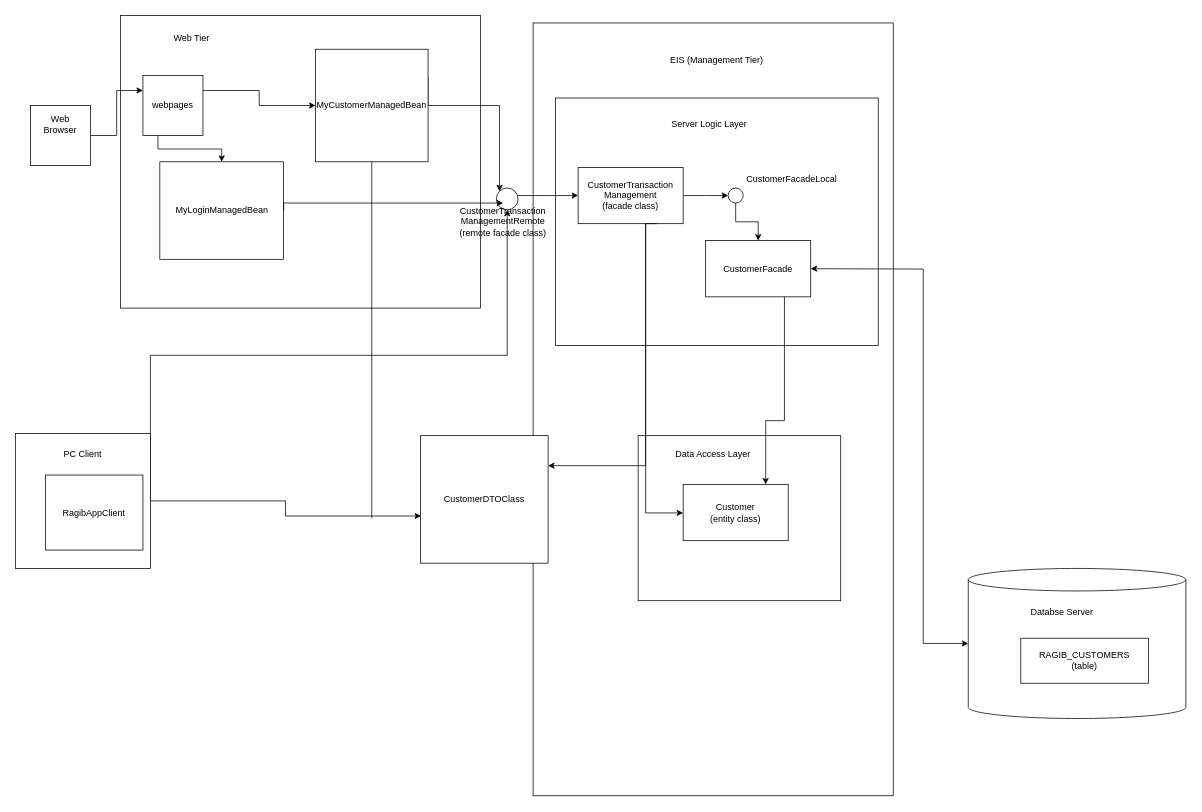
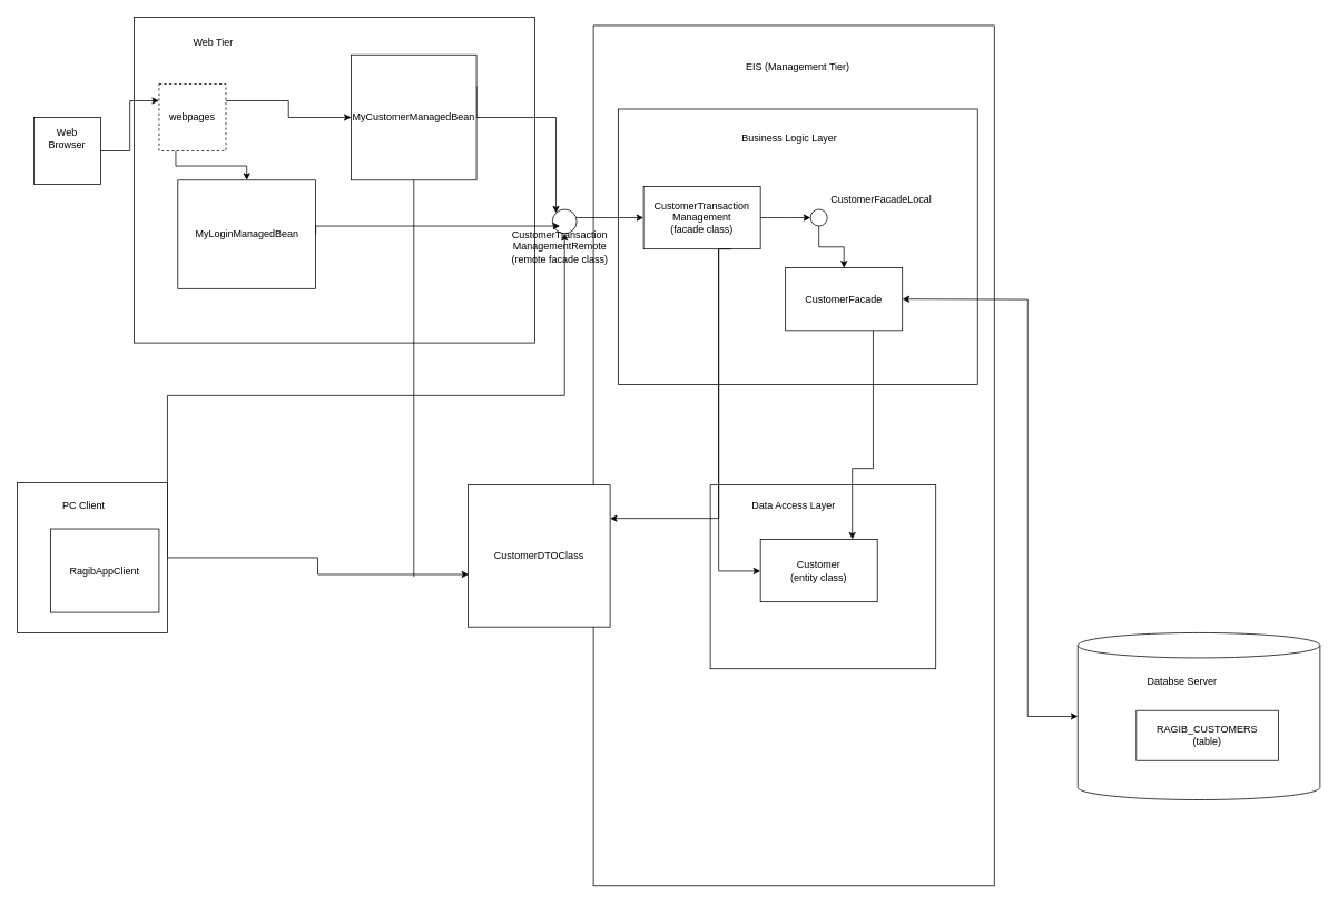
  <mxCell id="0" />
  <mxCell id="1" parent="0" />
  <mxCell id="2" value="" style="rounded=0;whiteSpace=wrap;html=1;" parent="1" vertex="1"><mxGeometry x="160" y="20" width="480" height="390" as="geometry" /></mxCell>
  <mxCell id="3" style="edgeStyle=orthogonalEdgeStyle;rounded=0;orthogonalLoop=1;jettySize=auto;html=1;exitX=1;exitY=0.5;exitDx=0;exitDy=0;entryX=0;entryY=0.25;entryDx=0;entryDy=0;" parent="1" source="4" target="9" edge="1"><mxGeometry relative="1" as="geometry" /></mxCell>
  <mxCell id="4" value="" style="whiteSpace=wrap;html=1;aspect=fixed;" parent="1" vertex="1"><mxGeometry x="40" y="140" width="80" height="80" as="geometry" /></mxCell>
  <mxCell id="5" value="Web Browser" style="text;html=1;strokeColor=none;fillColor=none;align=center;verticalAlign=middle;whiteSpace=wrap;rounded=0;" parent="1" vertex="1"><mxGeometry x="50" y="150" width="60" height="30" as="geometry" /></mxCell>
  <mxCell id="6" value="Web Tier" style="text;html=1;strokeColor=none;fillColor=none;align=center;verticalAlign=middle;whiteSpace=wrap;rounded=0;" parent="1" vertex="1"><mxGeometry x="225" y="35" width="60" height="30" as="geometry" /></mxCell>
  <mxCell id="7" style="edgeStyle=orthogonalEdgeStyle;rounded=0;orthogonalLoop=1;jettySize=auto;html=1;exitX=1;exitY=0.25;exitDx=0;exitDy=0;" parent="1" source="9" target="12" edge="1"><mxGeometry relative="1" as="geometry"><mxPoint x="317.5" y="190" as="targetPoint" /></mxGeometry></mxCell>
  <mxCell id="8" style="edgeStyle=elbowEdgeStyle;rounded=0;orthogonalLoop=1;jettySize=auto;elbow=vertical;html=1;exitX=0.25;exitY=1;exitDx=0;exitDy=0;" parent="1" source="9" target="13" edge="1"><mxGeometry relative="1" as="geometry" /></mxCell>
- <mxCell id="9" value="webpages" style="whiteSpace=wrap;html=1;aspect=fixed;" parent="1" vertex="1"><mxGeometry x="190" y="100" width="80" height="80" as="geometry" /></mxCell>
+ <mxCell id="9" value="webpages" style="whiteSpace=wrap;html=1;aspect=fixed;dashed=1;" parent="1" vertex="1"><mxGeometry x="190" y="100" width="80" height="80" as="geometry" /></mxCell>
  <mxCell id="10" value="" style="shape=cylinder3;whiteSpace=wrap;html=1;boundedLbl=1;backgroundOutline=1;size=15;" parent="1" vertex="1"><mxGeometry x="1290" y="757" width="290" height="200" as="geometry" /></mxCell>
  <mxCell id="11" style="edgeStyle=elbowEdgeStyle;rounded=0;orthogonalLoop=1;jettySize=auto;html=1;exitX=1;exitY=0.25;exitDx=0;exitDy=0;entryX=0;entryY=0;entryDx=0;entryDy=0;elbow=vertical;" parent="1" source="12" target="22" edge="1"><mxGeometry relative="1" as="geometry"><Array as="points"><mxPoint x="620" y="140" /></Array></mxGeometry></mxCell>
  <mxCell id="12" value="MyCustomerManagedBean" style="whiteSpace=wrap;html=1;aspect=fixed;" parent="1" vertex="1"><mxGeometry x="420" y="65" width="150" height="150" as="geometry" /></mxCell>
  <mxCell id="13" value="MyLoginManagedBean" style="whiteSpace=wrap;html=1;aspect=fixed;" parent="1" vertex="1"><mxGeometry x="212.5" y="215" width="165" height="130" as="geometry" /></mxCell>
  <mxCell id="14" value="" style="rounded=0;whiteSpace=wrap;html=1;" parent="1" vertex="1"><mxGeometry x="710" y="30" width="480" height="1030" as="geometry" /></mxCell>
  <mxCell id="15" value="" style="rounded=0;whiteSpace=wrap;html=1;" parent="1" vertex="1"><mxGeometry x="740" y="130" width="430" height="330" as="geometry" /></mxCell>
  <mxCell id="16" value="EIS (Management Tier)" style="text;html=1;strokeColor=none;fillColor=none;align=center;verticalAlign=middle;whiteSpace=wrap;rounded=0;" parent="1" vertex="1"><mxGeometry x="860" y="65" width="190" height="30" as="geometry" /></mxCell>
- <mxCell id="17" value="Server Logic Layer" style="text;html=1;strokeColor=none;fillColor=none;align=center;verticalAlign=middle;whiteSpace=wrap;rounded=0;" parent="1" vertex="1"><mxGeometry x="850" y="150" width="190" height="30" as="geometry" /></mxCell>
+ <mxCell id="17" value="Business Logic Layer" style="text;html=1;strokeColor=none;fillColor=none;align=center;verticalAlign=middle;whiteSpace=wrap;rounded=0;" parent="1" vertex="1"><mxGeometry x="850" y="150" width="190" height="30" as="geometry" /></mxCell>
  <mxCell id="18" style="edgeStyle=elbowEdgeStyle;rounded=0;orthogonalLoop=1;jettySize=auto;elbow=vertical;html=1;entryX=0;entryY=0.5;entryDx=0;entryDy=0;" parent="1" source="19" target="24" edge="1"><mxGeometry relative="1" as="geometry" /></mxCell>
  <mxCell id="19" value="&lt;div&gt;CustomerTransaction&lt;/div&gt;&lt;div&gt;Management&lt;/div&gt;&lt;div&gt;(facade class)&lt;br&gt;&lt;/div&gt;" style="rounded=0;whiteSpace=wrap;html=1;" parent="1" vertex="1"><mxGeometry x="770" y="222.5" width="140" height="75" as="geometry" /></mxCell>
  <mxCell id="20" value="CustomerFacade" style="rounded=0;whiteSpace=wrap;html=1;" parent="1" vertex="1"><mxGeometry x="940" y="320" width="140" height="75" as="geometry" /></mxCell>
  <mxCell id="21" style="edgeStyle=elbowEdgeStyle;rounded=0;orthogonalLoop=1;jettySize=auto;elbow=vertical;html=1;entryX=0;entryY=0.5;entryDx=0;entryDy=0;" parent="1" source="22" target="19" edge="1"><mxGeometry relative="1" as="geometry" /></mxCell>
  <mxCell id="22" value="" style="ellipse;whiteSpace=wrap;html=1;aspect=fixed;" parent="1" vertex="1"><mxGeometry x="661" y="250" width="29" height="29" as="geometry" /></mxCell>
  <mxCell id="23" style="edgeStyle=elbowEdgeStyle;rounded=0;orthogonalLoop=1;jettySize=auto;elbow=vertical;html=1;" parent="1" source="24" target="20" edge="1"><mxGeometry relative="1" as="geometry" /></mxCell>
  <mxCell id="24" value="" style="ellipse;whiteSpace=wrap;html=1;aspect=fixed;" parent="1" vertex="1"><mxGeometry x="970" y="250" width="20" height="20" as="geometry" /></mxCell>
  <mxCell id="25" value="" style="rounded=0;whiteSpace=wrap;html=1;" parent="1" vertex="1"><mxGeometry x="850" y="580" width="270" height="220" as="geometry" /></mxCell>
  <mxCell id="26" value="Data Access Layer" style="text;html=1;strokeColor=none;fillColor=none;align=center;verticalAlign=middle;whiteSpace=wrap;rounded=0;" parent="1" vertex="1"><mxGeometry x="860" y="590" width="180" height="30" as="geometry" /></mxCell>
  <mxCell id="27" value="&lt;div&gt;Customer&lt;/div&gt;&lt;div&gt;(entity class)&lt;br&gt;&lt;/div&gt;" style="rounded=0;whiteSpace=wrap;html=1;" parent="1" vertex="1"><mxGeometry x="910" y="645" width="140" height="75" as="geometry" /></mxCell>
  <mxCell id="28" value="Databse Server" style="text;html=1;strokeColor=none;fillColor=none;align=center;verticalAlign=middle;whiteSpace=wrap;rounded=0;" parent="1" vertex="1"><mxGeometry x="1320" y="800" width="190" height="30" as="geometry" /></mxCell>
  <mxCell id="29" value="&lt;div&gt;RAGIB_CUSTOMERS&lt;/div&gt;&lt;div&gt;(table)&lt;br&gt;&lt;/div&gt;" style="rounded=0;whiteSpace=wrap;html=1;" parent="1" vertex="1"><mxGeometry x="1360" y="850" width="170" height="60" as="geometry" /></mxCell>
  <mxCell id="30" style="edgeStyle=orthogonalEdgeStyle;rounded=0;orthogonalLoop=1;jettySize=auto;html=1;entryX=0.004;entryY=0.63;entryDx=0;entryDy=0;entryPerimeter=0;" parent="1" source="32" target="38" edge="1"><mxGeometry relative="1" as="geometry"><mxPoint x="330" y="660" as="targetPoint" /></mxGeometry></mxCell>
  <mxCell id="31" style="edgeStyle=elbowEdgeStyle;rounded=0;orthogonalLoop=1;jettySize=auto;elbow=vertical;html=1;exitX=1;exitY=0.5;exitDx=0;exitDy=0;entryX=0.5;entryY=1;entryDx=0;entryDy=0;" parent="1" source="32" target="22" edge="1"><mxGeometry relative="1" as="geometry" /></mxCell>
  <mxCell id="32" value="" style="whiteSpace=wrap;html=1;aspect=fixed;" parent="1" vertex="1"><mxGeometry x="20" y="577" width="180" height="180" as="geometry" /></mxCell>
- <mxCell id="33" value="PC Client" style="text;html=1;strokeColor=none;fillColor=none;align=center;verticalAlign=middle;whiteSpace=wrap;rounded=0;" parent="1" vertex="1"><mxGeometry x="40" y="590" width="140" height="30" as="geometry" /></mxCell>
+ <mxCell id="33" value="PC Client" style="text;html=1;strokeColor=none;fillColor=none;align=center;verticalAlign=middle;whiteSpace=wrap;rounded=0;" parent="1" vertex="1"><mxGeometry x="30" y="590" width="140" height="30" as="geometry" /></mxCell>
  <mxCell id="34" value="RagibAppClient" style="whiteSpace=wrap;html=1;aspect=fixed;" parent="1" vertex="1"><mxGeometry x="60" y="632.5" width="130" height="100" as="geometry" /></mxCell>
  <mxCell id="35" value="&lt;div&gt;CustomerTransaction&lt;/div&gt;&lt;div&gt;ManagementRemote&lt;/div&gt;&lt;div&gt;(remote facade class)&lt;/div&gt;" style="text;html=1;strokeColor=none;fillColor=none;align=center;verticalAlign=middle;whiteSpace=wrap;rounded=0;" parent="1" vertex="1"><mxGeometry x="600" y="260" width="140" height="70" as="geometry" /></mxCell>
  <mxCell id="36" value="CustomerFacadeLocal" style="text;html=1;strokeColor=none;fillColor=none;align=center;verticalAlign=middle;whiteSpace=wrap;rounded=0;" parent="1" vertex="1"><mxGeometry x="960" y="222.5" width="190" height="30" as="geometry" /></mxCell>
  <mxCell id="37" style="edgeStyle=orthogonalEdgeStyle;rounded=0;orthogonalLoop=1;jettySize=auto;elbow=vertical;html=1;exitX=0.75;exitY=1;exitDx=0;exitDy=0;" parent="1" source="19" target="38" edge="1"><mxGeometry relative="1" as="geometry"><Array as="points"><mxPoint x="860" y="298" /><mxPoint x="860" y="620" /></Array></mxGeometry></mxCell>
  <mxCell id="38" value="CustomerDTOClass" style="whiteSpace=wrap;html=1;aspect=fixed;" parent="1" vertex="1"><mxGeometry x="560" y="580" width="170" height="170" as="geometry" /></mxCell>
  <mxCell id="39" value="" style="endArrow=none;html=1;rounded=0;elbow=vertical;" parent="1" target="12" edge="1"><mxGeometry width="50" height="50" relative="1" as="geometry"><mxPoint x="495" y="690" as="sourcePoint" /><mxPoint x="700" y="490" as="targetPoint" /></mxGeometry></mxCell>
  <mxCell id="40" value="" style="endArrow=classic;startArrow=classic;html=1;rounded=0;elbow=vertical;entryX=0;entryY=0.5;entryDx=0;entryDy=0;entryPerimeter=0;exitX=1;exitY=0.5;exitDx=0;exitDy=0;" parent="1" source="20" target="10" edge="1"><mxGeometry width="50" height="50" relative="1" as="geometry"><mxPoint x="740" y="340" as="sourcePoint" /><mxPoint x="790" y="290" as="targetPoint" /><Array as="points"><mxPoint x="1230" y="358" /><mxPoint x="1230" y="857" /></Array></mxGeometry></mxCell>
  <mxCell id="41" style="edgeStyle=elbowEdgeStyle;rounded=0;orthogonalLoop=1;jettySize=auto;html=1;exitX=1;exitY=0.5;exitDx=0;exitDy=0;elbow=vertical;" edge="1" parent="1" source="13"><mxGeometry relative="1" as="geometry"><Array as="points"><mxPoint x="540" y="270" /></Array><mxPoint x="580" y="112.5" as="sourcePoint" /><mxPoint x="670" y="270" as="targetPoint" /></mxGeometry></mxCell>
  <mxCell id="42" style="edgeStyle=elbowEdgeStyle;rounded=0;orthogonalLoop=1;jettySize=auto;elbow=vertical;html=1;exitX=0.75;exitY=1;exitDx=0;exitDy=0;" parent="1" source="20" target="27" edge="1"><mxGeometry relative="1" as="geometry"><mxPoint x="1035" y="473" as="targetPoint" /><Array as="points"><mxPoint x="1020" y="560" /></Array></mxGeometry></mxCell>
  <mxCell id="43" style="edgeStyle=orthogonalEdgeStyle;rounded=0;orthogonalLoop=1;jettySize=auto;elbow=vertical;html=1;" edge="1" parent="1" source="19" target="27"><mxGeometry relative="1" as="geometry"><Array as="points"><mxPoint x="860" y="683" /></Array><mxPoint x="885" y="307.5" as="sourcePoint" /><mxPoint x="740" y="630.077" as="targetPoint" /></mxGeometry></mxCell>
